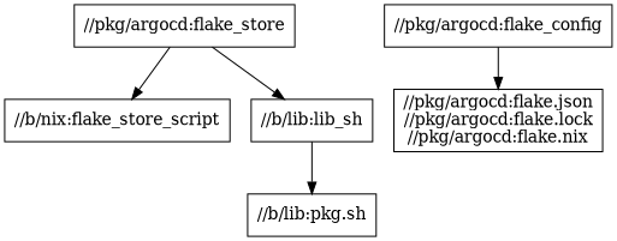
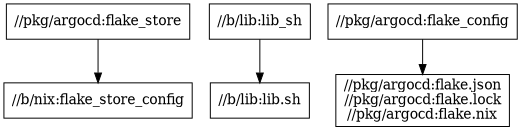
  digraph {
    node [shape=box]
    "//pkg/argocd:flake_store"
-   "//b/nix:flake_store_script"
+   "//b/nix:flake_store_script" [label="//b/nix:flake_store_config"]
    "//b/lib:lib_sh"
    "//pkg/argocd:flake_config"
    "//pkg/argocd:flake.json\n//pkg/argocd:flake.lock\n//pkg/argocd:flake.nix"
-   "//b/lib:lib.sh" [label="//b/lib:pkg.sh"]
+   "//b/lib:lib.sh"
    "//pkg/argocd:flake_store" -> "//b/nix:flake_store_script"
-   "//pkg/argocd:flake_store" -> "//b/lib:lib_sh"
    "//b/lib:lib_sh" -> "//b/lib:lib.sh"
    "//pkg/argocd:flake_config" -> "//pkg/argocd:flake.json\n//pkg/argocd:flake.lock\n//pkg/argocd:flake.nix"
  }
